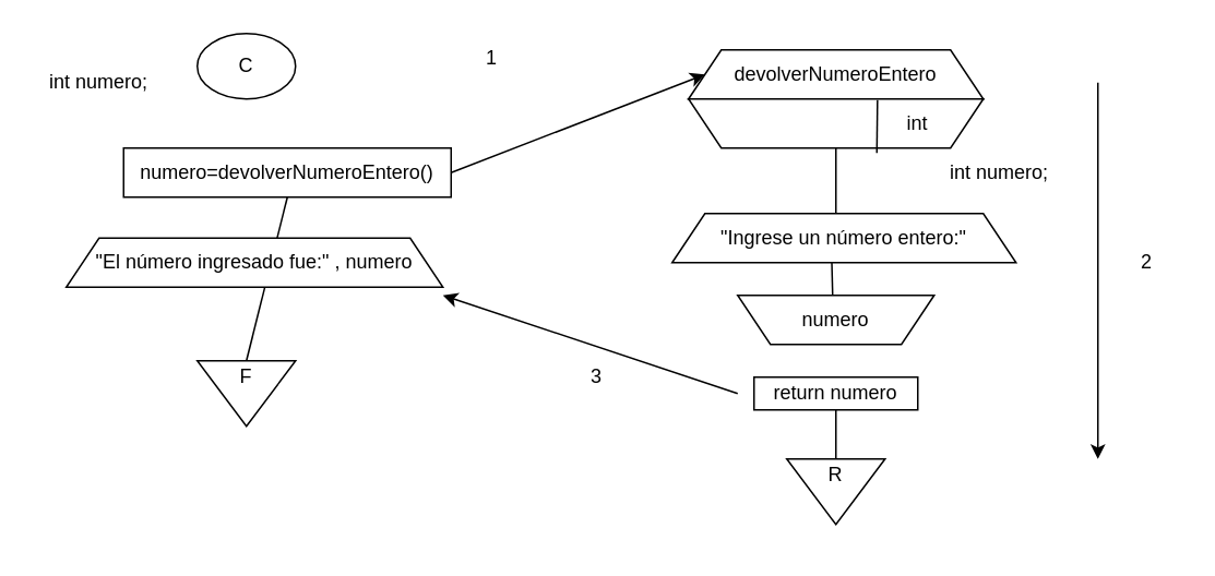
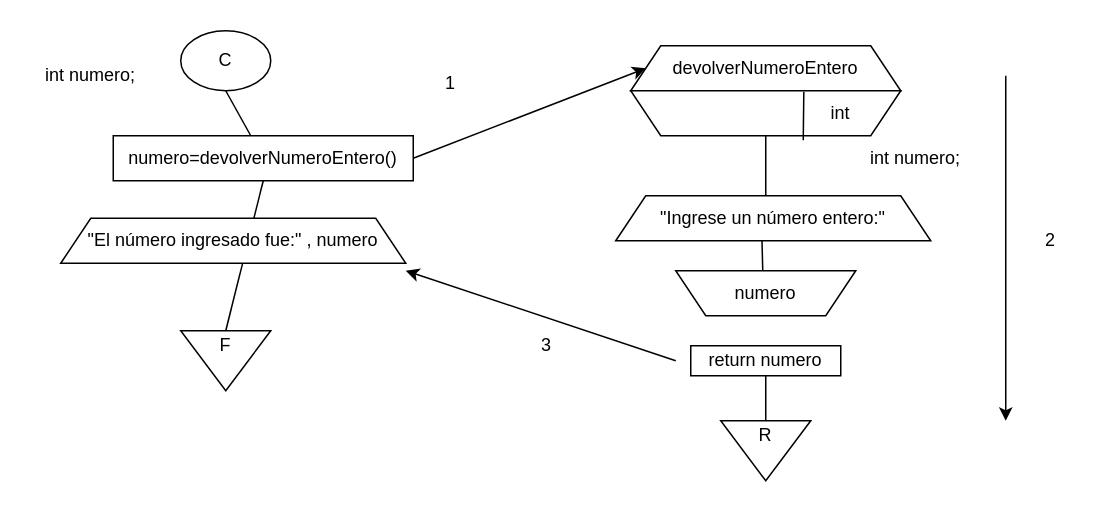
  <mxCell id="0" />
  <mxCell id="1" parent="0" />
  <mxCell id="2" value="&lt;font style=&quot;vertical-align: inherit&quot;&gt;&lt;font style=&quot;vertical-align: inherit&quot;&gt;C&lt;/font&gt;&lt;/font&gt;" style="ellipse;whiteSpace=wrap;html=1;" vertex="1" parent="1"><mxGeometry x="120" y="20" width="60" height="40" as="geometry" /></mxCell>
  <mxCell id="3" value="&lt;font style=&quot;vertical-align: inherit&quot;&gt;&lt;font style=&quot;vertical-align: inherit&quot;&gt;numero=devolverNumeroEntero()&lt;/font&gt;&lt;/font&gt;" style="rounded=0;whiteSpace=wrap;html=1;" vertex="1" parent="1"><mxGeometry x="75" y="90" width="200" height="30" as="geometry" /></mxCell>
+ <mxCell id="4" value="" style="endArrow=none;html=1;entryX=0.5;entryY=1;entryDx=0;entryDy=0;" edge="1" parent="1" source="3" target="2"><mxGeometry width="50" height="50" relative="1" as="geometry"><mxPoint x="310" y="260" as="sourcePoint" /><mxPoint x="360" y="210" as="targetPoint" /></mxGeometry></mxCell>
  <mxCell id="5" value="" style="triangle;whiteSpace=wrap;html=1;rotation=90;" vertex="1" parent="1"><mxGeometry x="130" y="210" width="40" height="60" as="geometry" /></mxCell>
  <mxCell id="6" value="F" style="text;html=1;strokeColor=none;fillColor=none;align=center;verticalAlign=middle;whiteSpace=wrap;rounded=0;" vertex="1" parent="1"><mxGeometry x="130" y="220" width="40" height="20" as="geometry" /></mxCell>
  <mxCell id="7" value="" style="endArrow=none;html=1;entryX=0.5;entryY=1;entryDx=0;entryDy=0;exitX=0.5;exitY=0;exitDx=0;exitDy=0;" edge="1" parent="1" source="6" target="3"><mxGeometry width="50" height="50" relative="1" as="geometry"><mxPoint x="310" y="260" as="sourcePoint" /><mxPoint x="360" y="210" as="targetPoint" /></mxGeometry></mxCell>
  <mxCell id="8" value="devolverNumeroEntero" style="shape=trapezoid;perimeter=trapezoidPerimeter;whiteSpace=wrap;html=1;fixedSize=1;" vertex="1" parent="1"><mxGeometry x="420" y="30" width="180" height="30" as="geometry" /></mxCell>
  <mxCell id="9" value="" style="shape=trapezoid;perimeter=trapezoidPerimeter;whiteSpace=wrap;html=1;fixedSize=1;rotation=-180;" vertex="1" parent="1"><mxGeometry x="420" y="60" width="180" height="30" as="geometry" /></mxCell>
  <mxCell id="10" value="" style="endArrow=none;html=1;entryX=0.359;entryY=0.978;entryDx=0;entryDy=0;entryPerimeter=0;" edge="1" parent="1" target="9"><mxGeometry width="50" height="50" relative="1" as="geometry"><mxPoint x="535" y="93" as="sourcePoint" /><mxPoint x="360" y="210" as="targetPoint" /></mxGeometry></mxCell>
  <mxCell id="11" value="int" style="text;html=1;strokeColor=none;fillColor=none;align=center;verticalAlign=middle;whiteSpace=wrap;rounded=0;" vertex="1" parent="1"><mxGeometry x="540" y="65" width="40" height="20" as="geometry" /></mxCell>
  <mxCell id="12" value="" style="endArrow=none;html=1;entryX=0.5;entryY=0;entryDx=0;entryDy=0;" edge="1" parent="1" target="9"><mxGeometry width="50" height="50" relative="1" as="geometry"><mxPoint x="510" y="130" as="sourcePoint" /><mxPoint x="360" y="210" as="targetPoint" /></mxGeometry></mxCell>
  <mxCell id="13" value="&quot;Ingrese un número entero:&quot;" style="shape=trapezoid;perimeter=trapezoidPerimeter;whiteSpace=wrap;html=1;fixedSize=1;" vertex="1" parent="1"><mxGeometry x="410" y="130" width="210" height="30" as="geometry" /></mxCell>
  <mxCell id="14" value="" style="triangle;whiteSpace=wrap;html=1;rotation=90;" vertex="1" parent="1"><mxGeometry x="490" y="270" width="40" height="60" as="geometry" /></mxCell>
  <mxCell id="15" value="R" style="text;html=1;strokeColor=none;fillColor=none;align=center;verticalAlign=middle;whiteSpace=wrap;rounded=0;" vertex="1" parent="1"><mxGeometry x="490" y="280" width="40" height="20" as="geometry" /></mxCell>
  <mxCell id="16" value="" style="endArrow=none;html=1;exitX=0.5;exitY=0;exitDx=0;exitDy=0;" edge="1" parent="1" source="15" target="26"><mxGeometry width="50" height="50" relative="1" as="geometry"><mxPoint x="310" y="260" as="sourcePoint" /><mxPoint x="515" y="220" as="targetPoint" /></mxGeometry></mxCell>
  <mxCell id="17" value="" style="endArrow=classic;html=1;exitX=1;exitY=0.5;exitDx=0;exitDy=0;entryX=0;entryY=0.5;entryDx=0;entryDy=0;" edge="1" parent="1" source="3" target="8"><mxGeometry width="50" height="50" relative="1" as="geometry"><mxPoint x="310" y="260" as="sourcePoint" /><mxPoint x="360" y="210" as="targetPoint" /></mxGeometry></mxCell>
  <mxCell id="18" value="" style="endArrow=classic;html=1;" edge="1" parent="1"><mxGeometry width="50" height="50" relative="1" as="geometry"><mxPoint x="670" y="50" as="sourcePoint" /><mxPoint x="670" y="280" as="targetPoint" /></mxGeometry></mxCell>
  <mxCell id="19" value="" style="endArrow=classic;html=1;" edge="1" parent="1"><mxGeometry width="50" height="50" relative="1" as="geometry"><mxPoint x="450" y="240" as="sourcePoint" /><mxPoint x="270" y="180" as="targetPoint" /></mxGeometry></mxCell>
- <mxCell id="20" value="1" style="text;html=1;strokeColor=none;fillColor=none;align=center;verticalAlign=middle;whiteSpace=wrap;rounded=0;" vertex="1" parent="1"><mxGeometry x="280" y="25" width="40" height="20" as="geometry" /></mxCell>
+ <mxCell id="20" value="1" style="text;html=1;strokeColor=none;fillColor=none;align=center;verticalAlign=middle;whiteSpace=wrap;rounded=0;" vertex="1" parent="1"><mxGeometry x="280" y="45" width="40" height="20" as="geometry" /></mxCell>
  <mxCell id="21" value="2" style="text;html=1;strokeColor=none;fillColor=none;align=center;verticalAlign=middle;whiteSpace=wrap;rounded=0;" vertex="1" parent="1"><mxGeometry x="680" y="150" width="40" height="20" as="geometry" /></mxCell>
  <mxCell id="22" value="3" style="text;html=1;strokeColor=none;fillColor=none;align=center;verticalAlign=middle;whiteSpace=wrap;rounded=0;" vertex="1" parent="1"><mxGeometry x="344" y="220" width="40" height="20" as="geometry" /></mxCell>
  <mxCell id="23" value="numero" style="shape=trapezoid;perimeter=trapezoidPerimeter;whiteSpace=wrap;html=1;fixedSize=1;direction=west;" vertex="1" parent="1"><mxGeometry x="450" y="180" width="120" height="30" as="geometry" /></mxCell>
  <mxCell id="24" value="" style="endArrow=none;html=1;entryX=0.5;entryY=0;entryDx=0;entryDy=0;" edge="1" parent="1"><mxGeometry width="50" height="50" relative="1" as="geometry"><mxPoint x="508" y="180" as="sourcePoint" /><mxPoint x="507.5" y="160" as="targetPoint" /></mxGeometry></mxCell>
  <mxCell id="25" value="int numero;" style="text;html=1;strokeColor=none;fillColor=none;align=center;verticalAlign=middle;whiteSpace=wrap;rounded=0;" vertex="1" parent="1"><mxGeometry x="570" y="95" width="80" height="20" as="geometry" /></mxCell>
  <mxCell id="26" value="return numero" style="rounded=0;whiteSpace=wrap;html=1;" vertex="1" parent="1"><mxGeometry x="460" y="230" width="100" height="20" as="geometry" /></mxCell>
  <mxCell id="27" value="int numero;" style="text;html=1;strokeColor=none;fillColor=none;align=center;verticalAlign=middle;whiteSpace=wrap;rounded=0;" vertex="1" parent="1"><mxGeometry x="20" y="40" width="80" height="20" as="geometry" /></mxCell>
  <mxCell id="28" value="&quot;El número ingresado fue:&quot; , numero" style="shape=trapezoid;perimeter=trapezoidPerimeter;whiteSpace=wrap;html=1;fixedSize=1;" vertex="1" parent="1"><mxGeometry x="40" y="145" width="230" height="30" as="geometry" /></mxCell>
